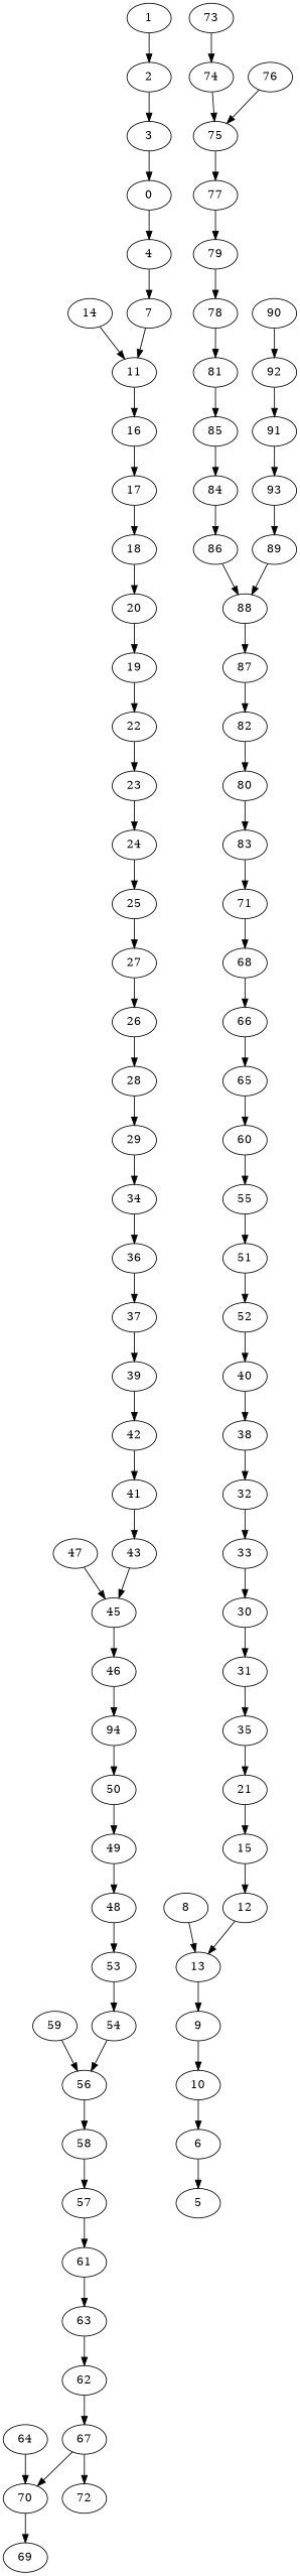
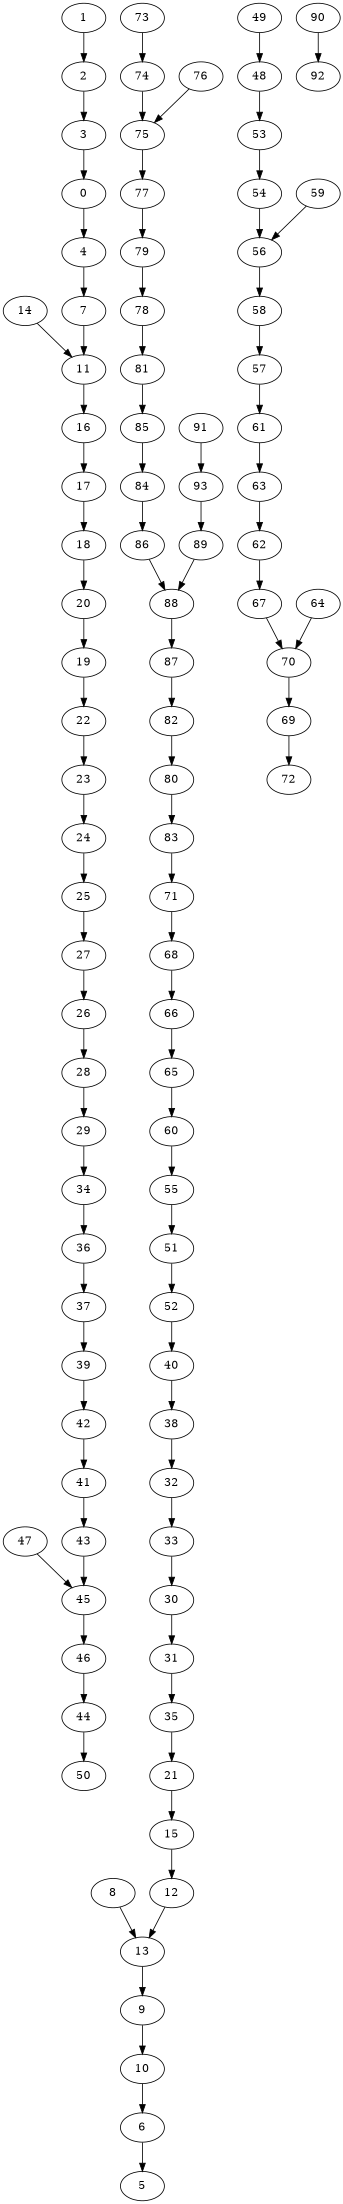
  digraph {
    2
    3
    0
    4
    7
    11
    6
    5
    10
    8
    13
    9
    12
    14
    16
    15
    21
    19
    22
    23
    35
    29
    34
    36
    31
    24
    25
    30
    27
    26
    28
    33
    32
    37
    39
    38
    42
    41
    40
    43
    52
    49
    48
    53
    51
    54
    56
    55
    57
    61
    63
    60
    59
    58
    65
    64
    70
    69
    66
    67
    68
    72
    71
    73
    74
    83
    77
    79
    78
    80
    81
    82
    76
    75
    87
    86
    88
    89
    92
    91
    93
    90
    84
    85
    62
    50
    47
    45
    46
-   44 [label=94]
+   44
    20
    17
    18
    1
    2 -> 3
    3 -> 0
    0 -> 4
    4 -> 7
    7 -> 11
    11 -> 16
    6 -> 5
    10 -> 6
    8 -> 13
    13 -> 9
    9 -> 10
    12 -> 13
    14 -> 11
    16 -> 17
    15 -> 12
    21 -> 15
    19 -> 22
    22 -> 23
    23 -> 24
    35 -> 21
    29 -> 34
    34 -> 36
    36 -> 37
    31 -> 35
    24 -> 25
    25 -> 27
    30 -> 31
    27 -> 26
    26 -> 28
    28 -> 29
    33 -> 30
    32 -> 33
    37 -> 39
    39 -> 42
    38 -> 32
    42 -> 41
    41 -> 43
    40 -> 38
    43 -> 45
    52 -> 40
    49 -> 48
    48 -> 53
    53 -> 54
    51 -> 52
    54 -> 56
    56 -> 58
    55 -> 51
    57 -> 61
    61 -> 63
    63 -> 62
    60 -> 55
    59 -> 56
    58 -> 57
    65 -> 60
    64 -> 70
    70 -> 69
-   67 -> 72
+   69 -> 72
    66 -> 65
    67 -> 70
    68 -> 66
    71 -> 68
    73 -> 74
    74 -> 75
    83 -> 71
    77 -> 79
    79 -> 78
    78 -> 81
    80 -> 83
    81 -> 85
    82 -> 80
    76 -> 75
    75 -> 77
    87 -> 82
    86 -> 88
    88 -> 87
    89 -> 88
-   92 -> 91
    91 -> 93
    93 -> 89
    90 -> 92
    84 -> 86
    85 -> 84
    62 -> 67
-   50 -> 49
    47 -> 45
    45 -> 46
    46 -> 44
    44 -> 50
    20 -> 19
    17 -> 18
    18 -> 20
    1 -> 2
  }
